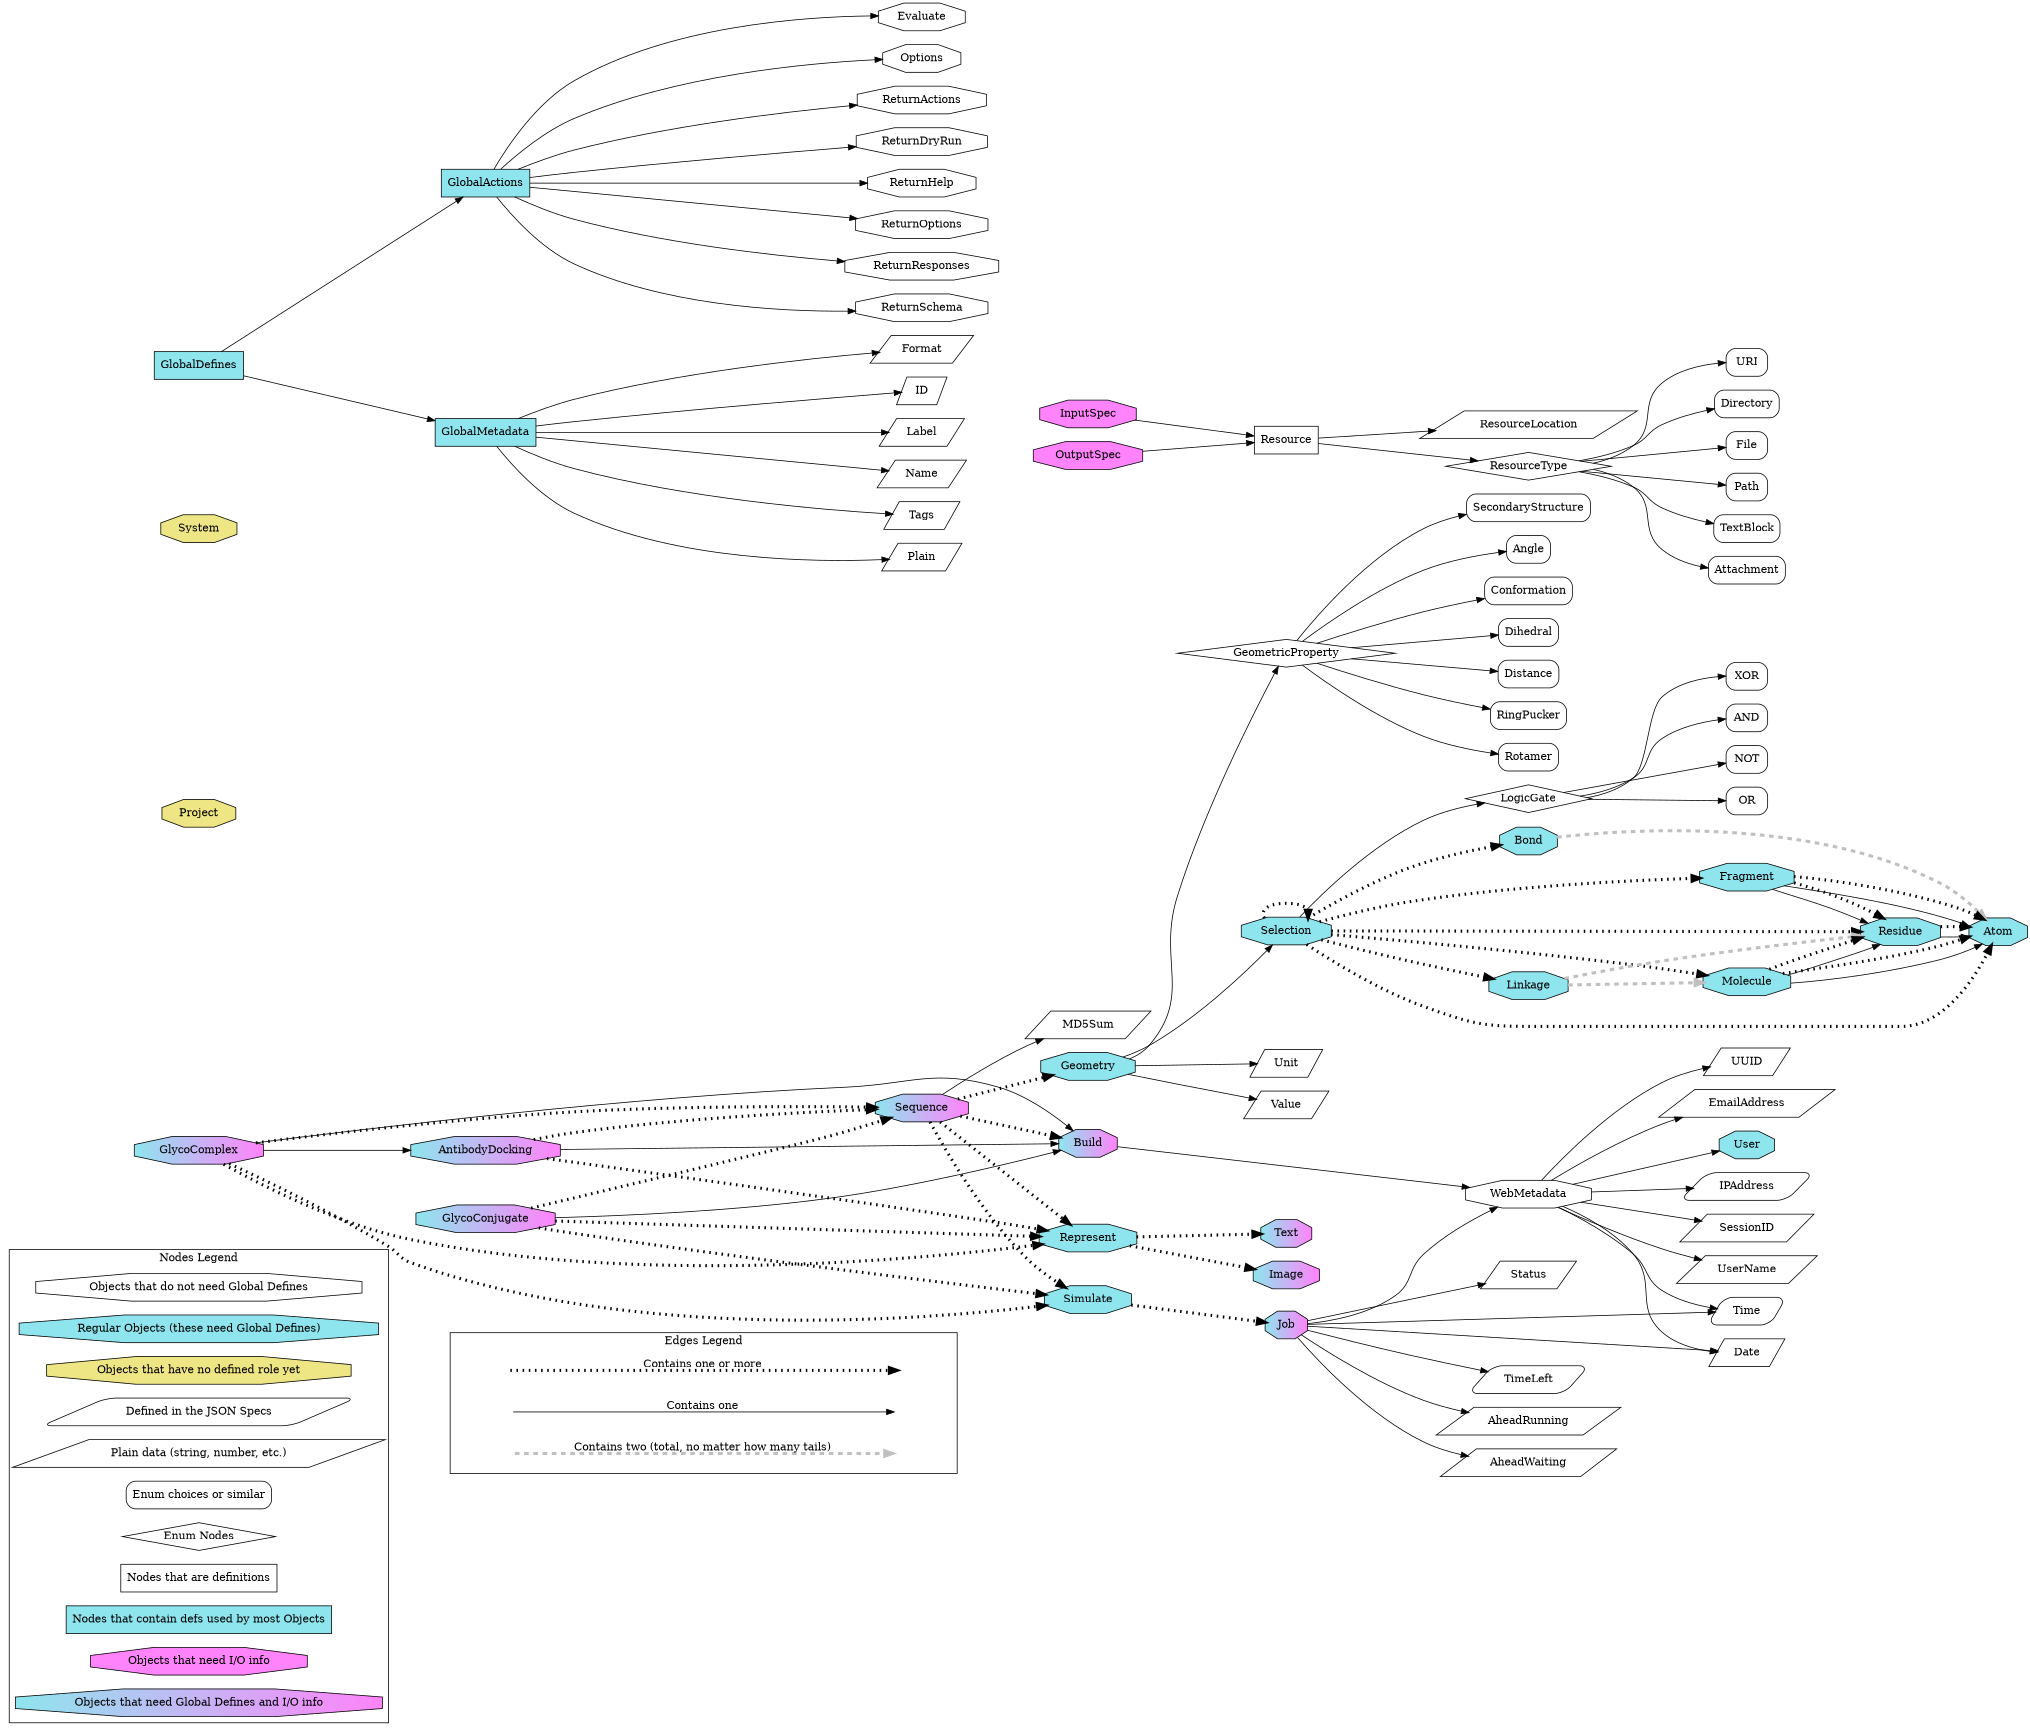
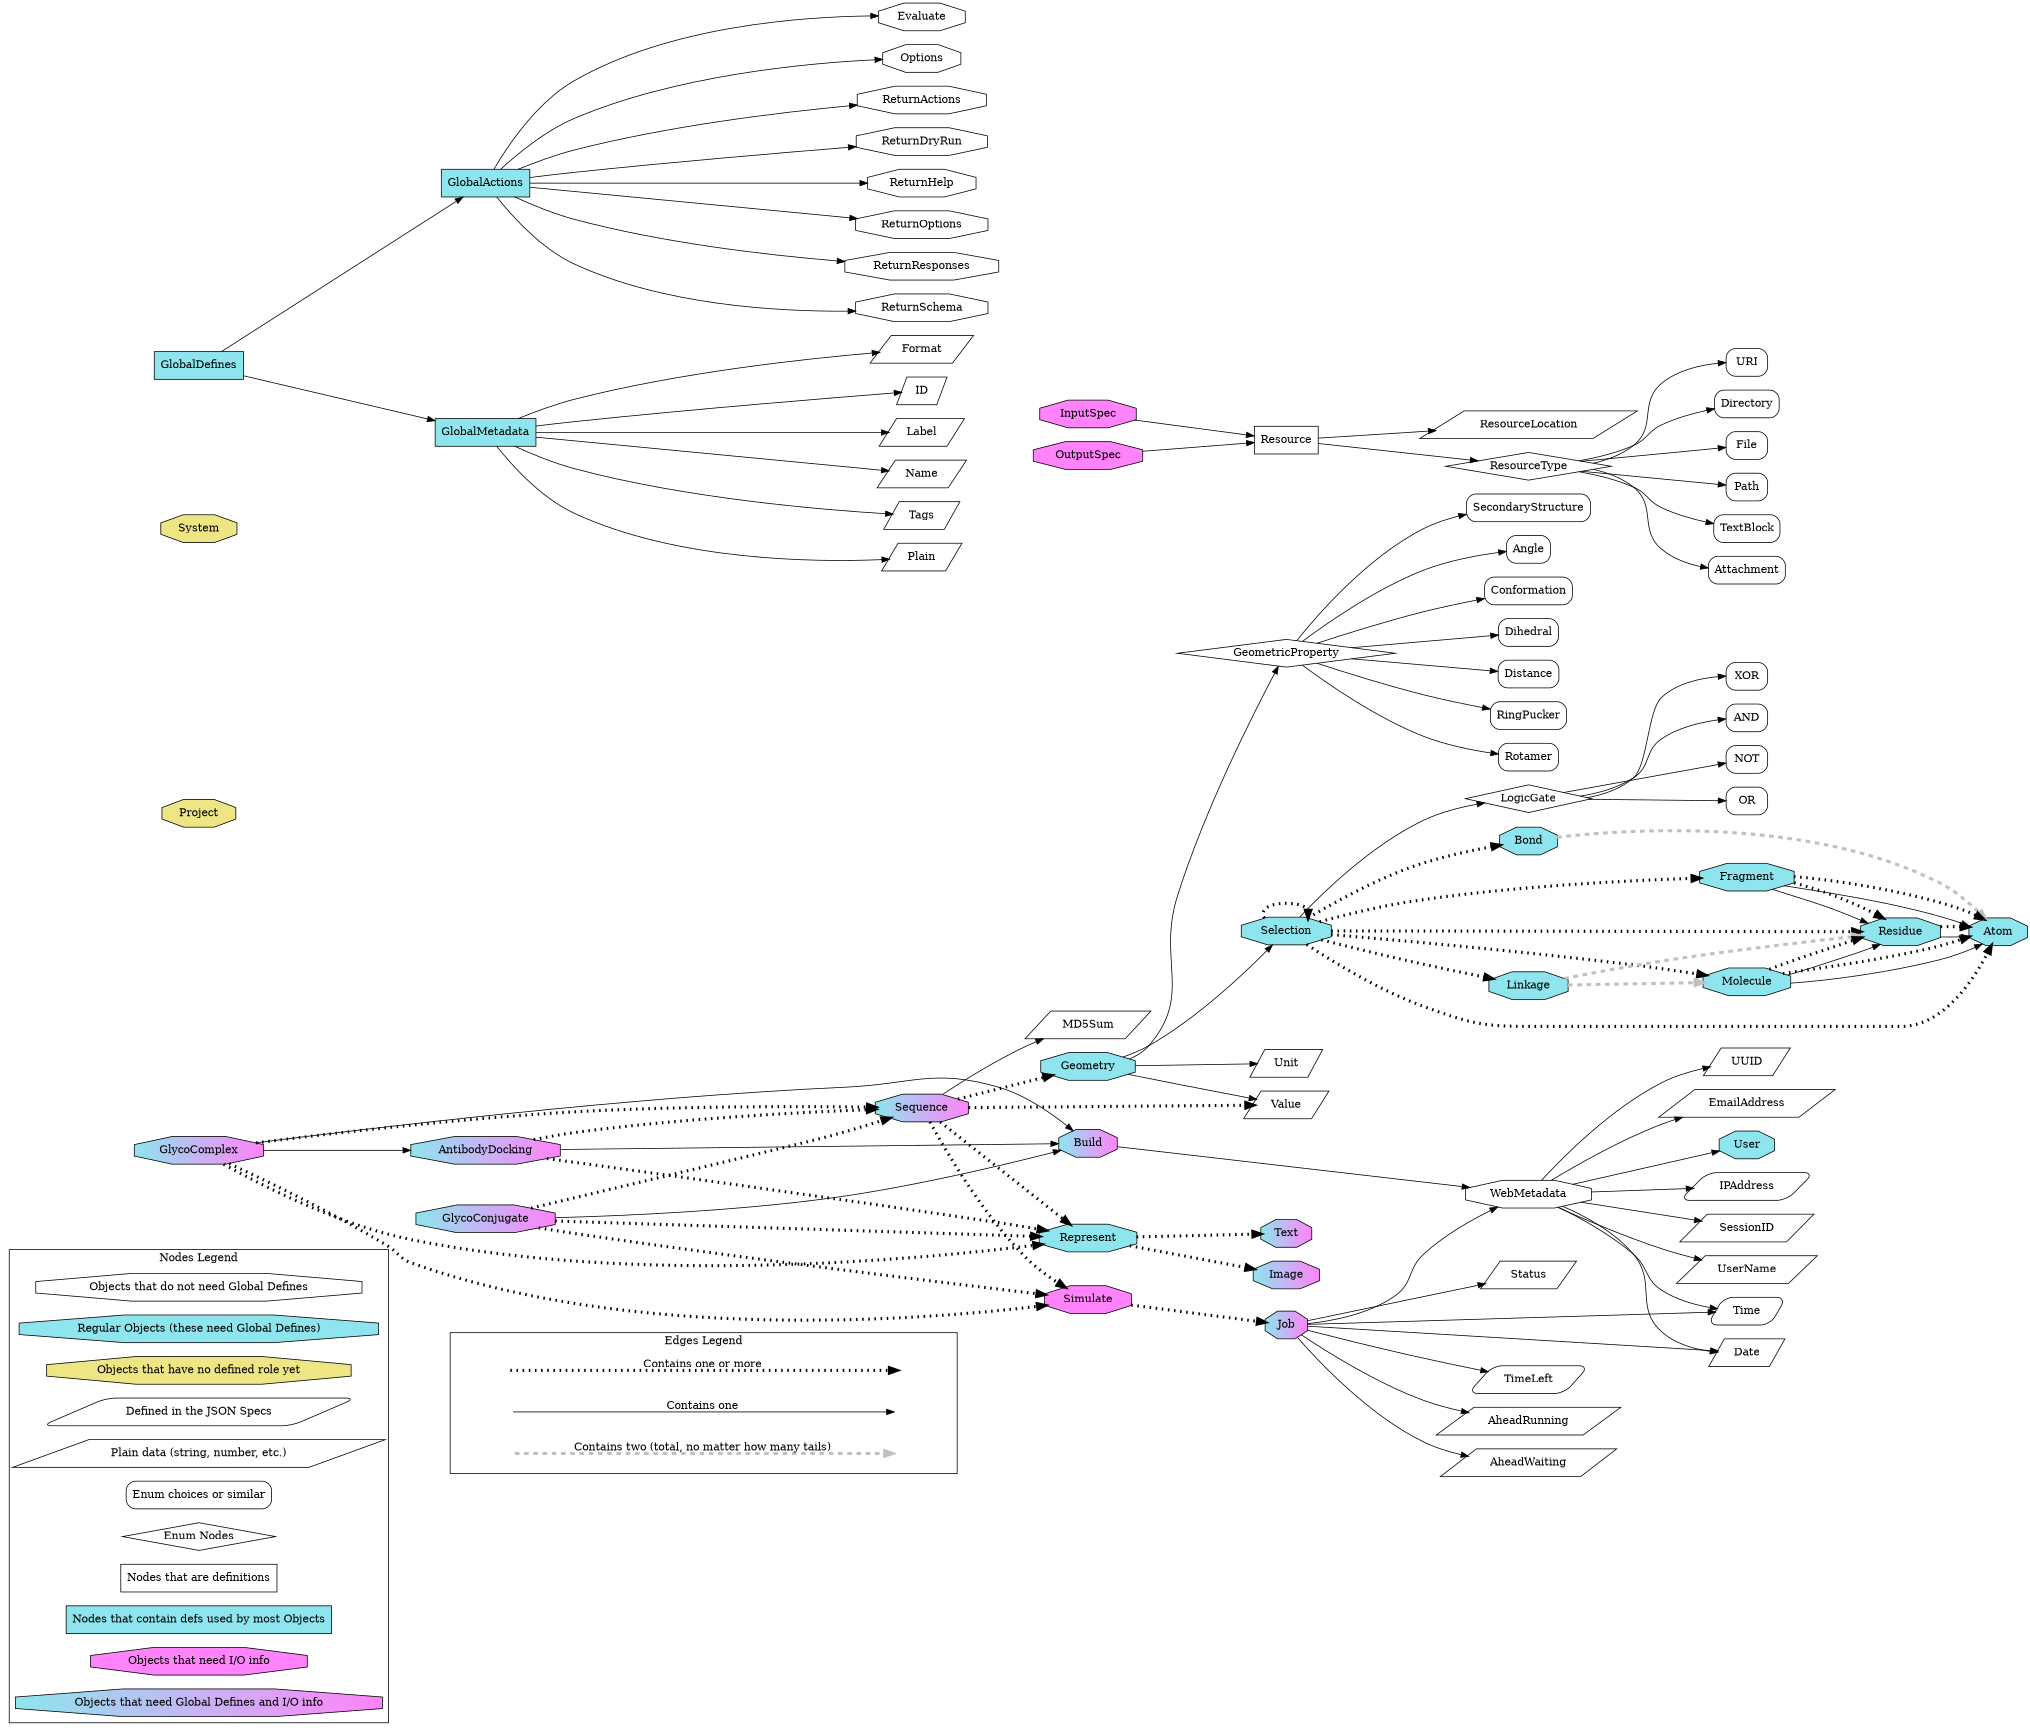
  digraph {
    compound=true
    rankdir=LR
    node [shape=octagon]
    edge [penwidth=1]
    n1 [label="Objects that do not need Global Defines"]
    n2 [fillcolor=cadetblue2 label="Regular Objects (these need Global Defines)" style=filled]
    n3 [fillcolor=khaki2 label="Objects that have no defined role yet" style=filled]
    n4 [label="Defined in the JSON Specs" shape=parallelogram style=rounded]
    n5 [label="Plain data (string, number, etc.)" shape=parallelogram]
    n6 [label="Enum choices or similar" shape=rect style=rounded]
    n7 [label="Enum Nodes" shape=diamond]
    n8 [label="Nodes that are definitions" shape=rect]
    n9 [fillcolor=cadetblue2 label="Nodes that contain defs used by most Objects" shape=rect style=filled]
    n10 [fillcolor=orchid1 label="Objects that need I/O info" style=filled]
    n11 [fillcolor="cadetblue2:orchid1" label="Objects that need Global Defines and I/O info" style=filled]
    Multi1 [shape=none style=invis]
    Multi2 [shape=none style=invis]
    Single1 [shape=none style=invis]
    Single2 [shape=none style=invis]
    Double1 [shape=none style=invis]
    Double2 [shape=none style=invis]
    User [fillcolor=cadetblue2 style=filled]
    WebMetadata
    IPAddress [shape=parallelogram style=rounded]
    Time [shape=parallelogram style=rounded]
    Date [shape=parallelogram]
    EmailAddress [shape=parallelogram]
    SessionID [shape=parallelogram]
    UserName [shape=parallelogram]
    UUID [shape=parallelogram]
    Atom [fillcolor=cadetblue2 style=filled]
    Bond [fillcolor=cadetblue2 style=filled]
    Fragment [fillcolor=cadetblue2 style=filled]
    Residue [fillcolor=cadetblue2 style=filled]
    Geometry [fillcolor=cadetblue2 style=filled]
    Selection [fillcolor=cadetblue2 style=filled]
    Unit [shape=parallelogram]
    Value [shape=parallelogram]
    GeometricProperty [shape=diamond]
    Linkage [fillcolor=cadetblue2 style=filled]
    Molecule [fillcolor=cadetblue2 style=filled]
    LogicGate [shape=diamond]
    Angle [shape=rect style=rounded]
    Conformation [shape=rect style=rounded]
    Dihedral [shape=rect style=rounded]
    Distance [shape=rect style=rounded]
    RingPucker [shape=rect style=rounded]
    Rotamer [shape=rect style=rounded]
    SecondaryStructure [shape=rect style=rounded]
    Represent [fillcolor=cadetblue2 style=filled]
    Image [fillcolor="cadetblue2:orchid1" style=filled]
    Text [fillcolor="cadetblue2:orchid1" style=filled]
    AND [shape=rect style=rounded]
    NOT [shape=rect style=rounded]
    OR [shape=rect style=rounded]
    XOR [shape=rect style=rounded]
-   Simulate [fillcolor=cadetblue2 style=filled]
+   Simulate [fillcolor=orchid1 style=filled]
    Job [fillcolor="cadetblue2:orchid1" style=filled]
    TimeLeft [shape=parallelogram style=rounded]
    AheadRunning [shape=parallelogram]
    AheadWaiting [shape=parallelogram]
    Status [shape=parallelogram]
    Project [fillcolor=khaki2 style=filled]
    System [fillcolor=khaki2 style=filled]
    URI [shape=rect style=rounded]
    Directory [shape=rect style=rounded]
    File [shape=rect style=rounded]
    Format [shape=parallelogram]
    ID [shape=parallelogram]
    Label [shape=parallelogram]
    InputSpec [fillcolor=orchid1 style=filled]
    OutputSpec [fillcolor=orchid1 style=filled]
    Resource [shape=rect]
    MD5Sum [shape=parallelogram]
    Name [shape=parallelogram]
    Path [shape=rect style=rounded]
    ResourceLocation [shape=parallelogram]
    Tags [shape=parallelogram]
    TextBlock [shape=rect style=rounded]
    n76 [label=Plain shape=parallelogram]
    Attachment [shape=rect style=rounded]
    ResourceType [shape=diamond]
    GlobalDefines [fillcolor=cadetblue2 shape=rect style=filled]
    GlobalActions [fillcolor=cadetblue2 shape=rect style=filled]
    GlobalMetadata [fillcolor=cadetblue2 shape=rect style=filled]
    Evaluate
    Options
    ReturnActions
    ReturnDryRun
    ReturnHelp
    ReturnOptions
    ReturnResponses
    ReturnSchema
    AntibodyDocking [fillcolor="cadetblue2:orchid1" style=filled]
    Build [fillcolor="cadetblue2:orchid1" style=filled]
    Sequence [fillcolor="cadetblue2:orchid1" style=filled]
    GlycoComplex [fillcolor="cadetblue2:orchid1" style=filled]
    GlycoConjugate [fillcolor="cadetblue2:orchid1" style=filled]
    subgraph cluster_1 {
      label="Nodes Legend"
      n1
      n2
      n3
      n4
      n5
      n6
      n7
      n8
      n9
      n10
      n11
    }
    subgraph cluster_2 {
      label="Edges Legend"
      Multi1
      Multi2
      Single1
      Single2
      Double1
      Double2
    }
    n5 -> Double1 [style=invis penwidth=""]
    Multi1 -> Multi2 [label="Contains one or more" penwidth=4 style=dotted]
    Single1 -> Single2 [label="Contains one"]
    Double1 -> Double2 [color=gray label="Contains two (total, no matter how many tails)" penwidth=4 style=dashed]
    WebMetadata -> User
    WebMetadata -> IPAddress
    WebMetadata -> Time
    WebMetadata -> Date
    WebMetadata -> EmailAddress
    WebMetadata -> SessionID
    WebMetadata -> UserName
    WebMetadata -> UUID
    Bond -> Atom [color=gray penwidth=4 style=dashed]
    Fragment -> Atom
    Fragment -> Atom [penwidth=4 style=dotted]
    Fragment -> Residue
    Fragment -> Residue [penwidth=4 style=dotted]
    Residue -> Atom
    Residue -> Atom [penwidth=4 style=dotted]
    Geometry -> Selection
    Geometry -> Unit
    Geometry -> Value
    Geometry -> GeometricProperty
    Selection -> Atom [penwidth=4 style=dotted]
    Selection -> Bond [penwidth=4 style=dotted]
    Selection -> Fragment [penwidth=4 style=dotted]
    Selection -> Residue [penwidth=4 style=dotted]
    Selection -> Selection [penwidth=4 style=dotted]
    Selection -> Linkage [penwidth=4 style=dotted]
    Selection -> Molecule [penwidth=4 style=dotted]
    Selection -> LogicGate
    GeometricProperty -> Angle
    GeometricProperty -> Conformation
    GeometricProperty -> Dihedral
    GeometricProperty -> Distance
    GeometricProperty -> RingPucker
    GeometricProperty -> Rotamer
    GeometricProperty -> SecondaryStructure
    Linkage -> Residue [color=gray penwidth=4 style=dashed]
    Linkage -> Molecule [color=gray penwidth=4 style=dashed]
    Molecule -> Atom
    Molecule -> Atom [penwidth=4 style=dotted]
    Molecule -> Residue
    Molecule -> Residue [penwidth=4 style=dotted]
    LogicGate -> AND
    LogicGate -> NOT
    LogicGate -> OR
    LogicGate -> XOR
    Represent -> Image [penwidth=4 style=dotted]
    Represent -> Text [penwidth=4 style=dotted]
    Simulate -> Job [penwidth=4 style=dotted]
    Job -> WebMetadata
    Job -> Time
    Job -> Date
    Job -> TimeLeft
    Job -> AheadRunning
    Job -> AheadWaiting
    Job -> Status
    Label -> InputSpec [style=invis penwidth=""]
    Label -> OutputSpec [style=invis penwidth=""]
    InputSpec -> Resource
    OutputSpec -> Resource
    Resource -> ResourceLocation
    Resource -> ResourceType
    ResourceType -> URI
    ResourceType -> Directory
    ResourceType -> File
    ResourceType -> Path
    ResourceType -> TextBlock
    ResourceType -> Attachment
    GlobalDefines -> GlobalActions
    GlobalDefines -> GlobalMetadata
    GlobalActions -> Evaluate
    GlobalActions -> Options
    GlobalActions -> ReturnActions
    GlobalActions -> ReturnDryRun
    GlobalActions -> ReturnHelp
    GlobalActions -> ReturnOptions
    GlobalActions -> ReturnResponses
    GlobalActions -> ReturnSchema
    GlobalMetadata -> Format
    GlobalMetadata -> ID
    GlobalMetadata -> Label
    GlobalMetadata -> Name
    GlobalMetadata -> Tags
    GlobalMetadata -> n76
    AntibodyDocking -> Represent [penwidth=4 style=dotted]
    AntibodyDocking -> Build
    AntibodyDocking -> Sequence [penwidth=4 style=dotted]
    Build -> WebMetadata
    Sequence -> Geometry [penwidth=4 style=dotted]
    Sequence -> Represent [penwidth=4 style=dotted]
    Sequence -> Simulate [penwidth=4 style=dotted]
    Sequence -> MD5Sum
-   Sequence -> Build [penwidth=4 style=dotted]
+   Sequence -> Value [penwidth=4 style=dotted]
    GlycoComplex -> Represent [penwidth=4 style=dotted]
    GlycoComplex -> Simulate [penwidth=4 style=dotted]
    GlycoComplex -> AntibodyDocking
    GlycoComplex -> Build
    GlycoComplex -> Sequence [penwidth=4 style=dotted]
    GlycoConjugate -> Represent [penwidth=4 style=dotted]
    GlycoConjugate -> Simulate [penwidth=4 style=dotted]
    GlycoConjugate -> Build
    GlycoConjugate -> Sequence [penwidth=4 style=dotted]
  }
